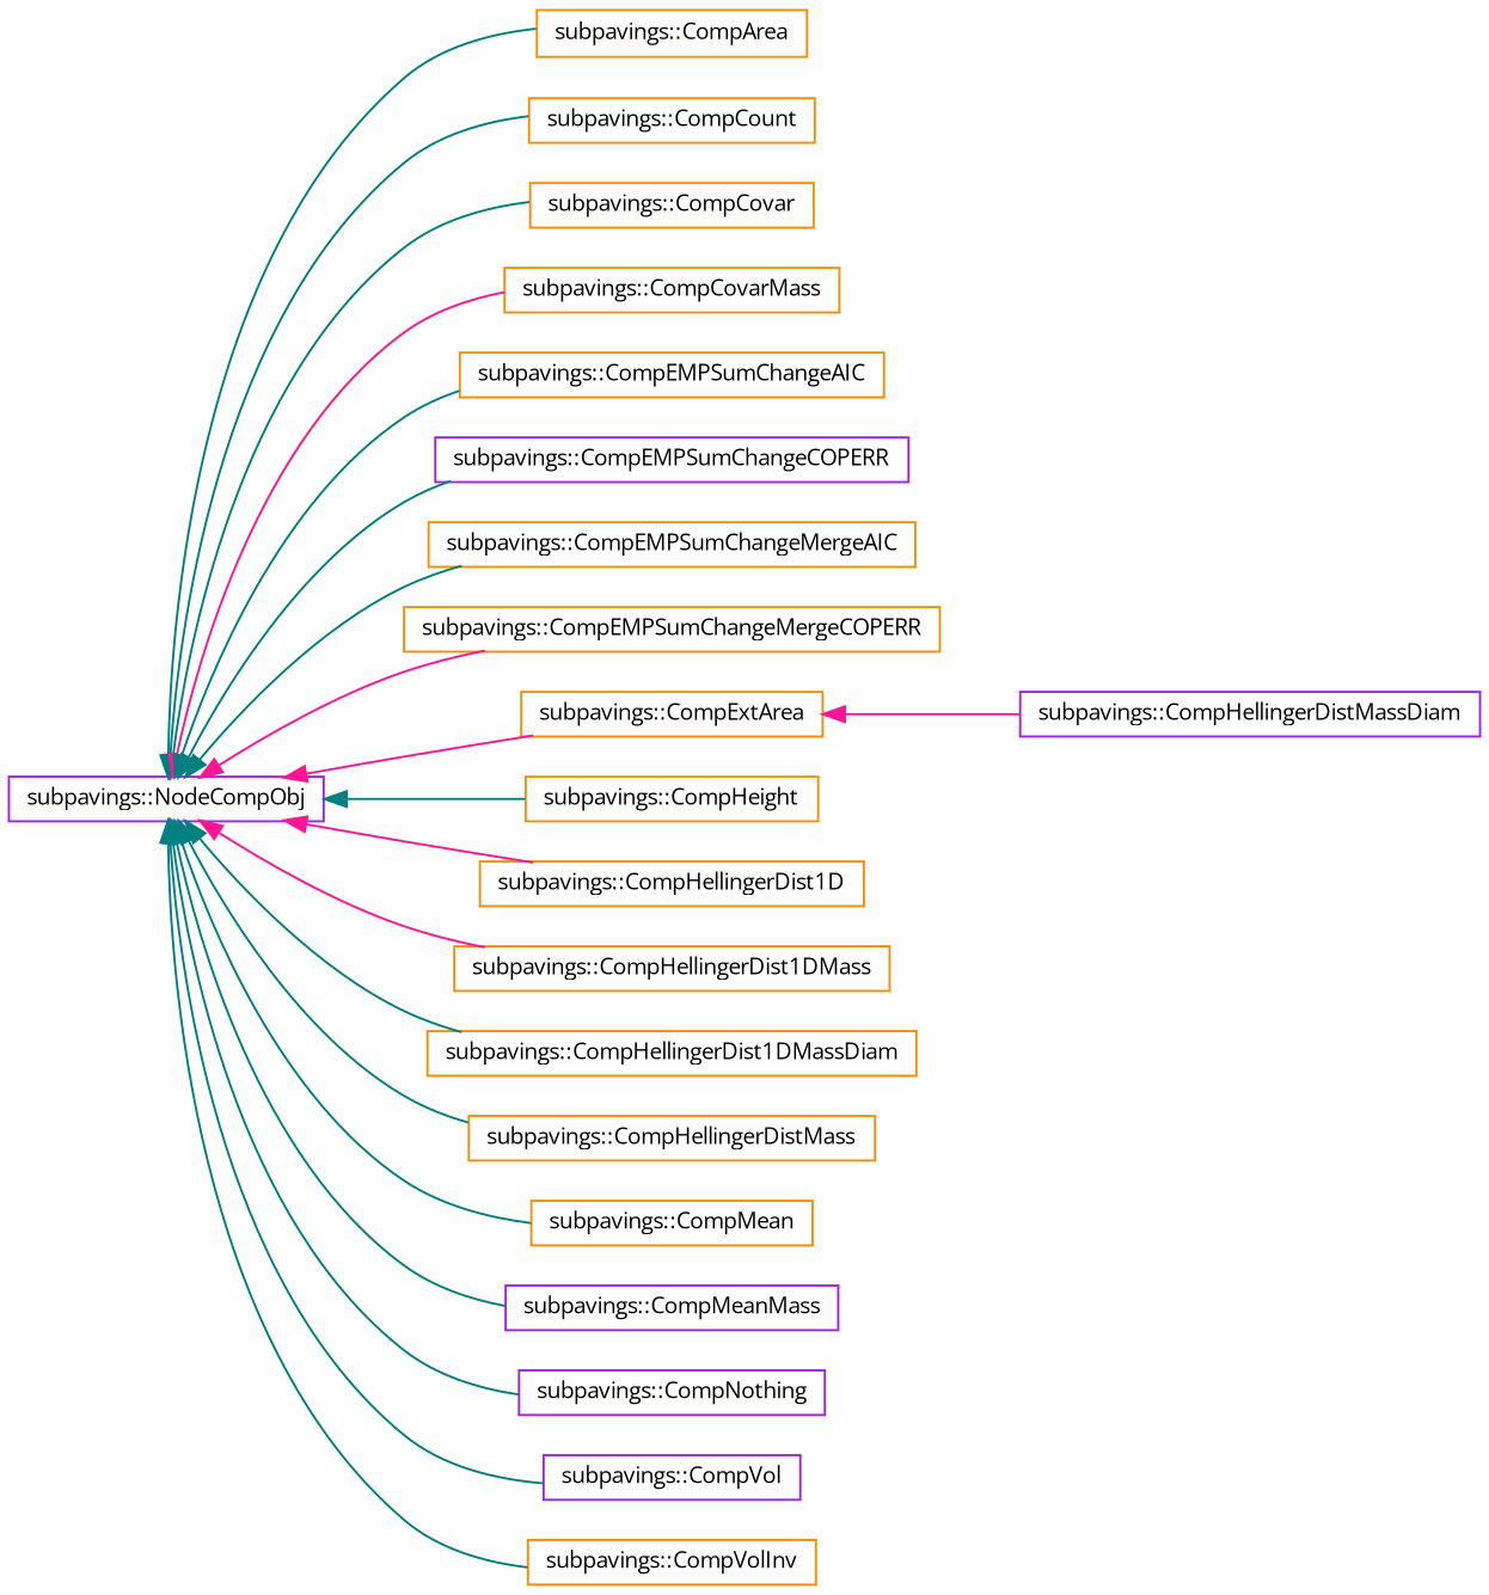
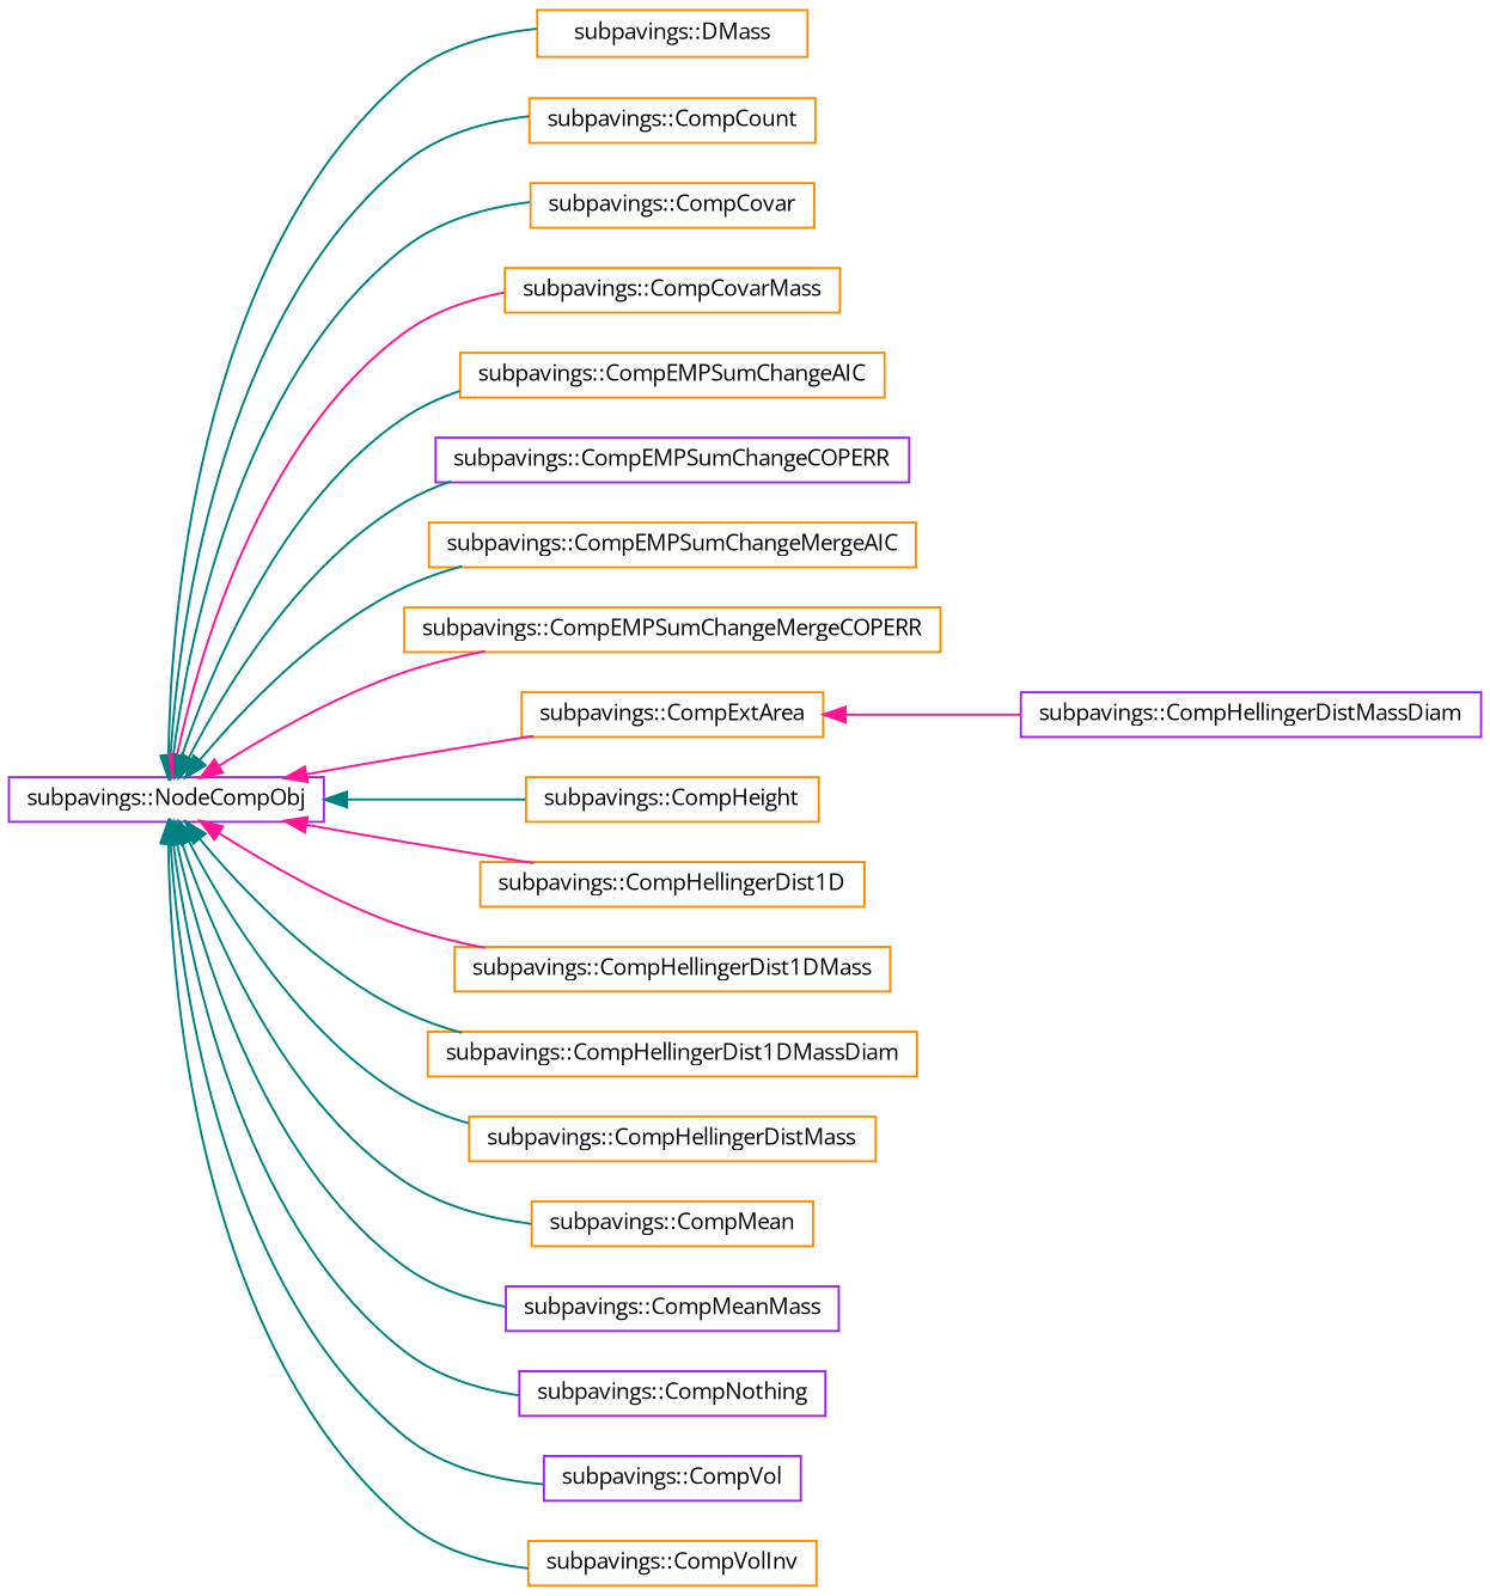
  digraph {
    fontname="Open Sans"
    rankdir=LR
    node [color=darkorange fillcolor=white fontname="Open Sans" fontsize=10 shape=record style=filled]
    edge [color=teal dir=back fontname="Open Sans" fontsize=10 labelfontname=FreeSans labelfontsize=10 style=solid]
    n1 [color=purple height=0.2 label="subpavings::NodeCompObj" width=0.4]
-   n2 [height=0.2 label="subpavings::CompArea" width=0.4]
+   n2 [height=0.2 label="subpavings::DMass" width=0.4]
    n3 [height=0.2 label="subpavings::CompCount" width=0.4]
    n4 [height=0.2 label="subpavings::CompCovar" width=0.4]
    n5 [height=0.2 label="subpavings::CompCovarMass" width=0.4]
    n6 [height=0.2 label="subpavings::CompEMPSumChangeAIC" width=0.4]
    n7 [color=purple height=0.2 label="subpavings::CompEMPSumChangeCOPERR" width=0.4]
    n8 [height=0.2 label="subpavings::CompEMPSumChangeMergeAIC" width=0.4]
    n9 [height=0.2 label="subpavings::CompEMPSumChangeMergeCOPERR" width=0.4]
    n10 [height=0.2 label="subpavings::CompExtArea" width=0.4]
    n11 [height=0.2 label="subpavings::CompHeight" width=0.4]
    n12 [height=0.2 label="subpavings::CompHellingerDist1D" width=0.4]
    n13 [height=0.2 label="subpavings::CompHellingerDist1DMass" width=0.4]
    n14 [height=0.2 label="subpavings::CompHellingerDist1DMassDiam" width=0.4]
    n15 [height=0.2 label="subpavings::CompHellingerDistMass" width=0.4]
    n16 [height=0.2 label="subpavings::CompMean" width=0.4]
    n17 [color=purple height=0.2 label="subpavings::CompMeanMass" width=0.4]
    n18 [color=purple height=0.2 label="subpavings::CompNothing" width=0.4]
    n19 [color=purple height=0.2 label="subpavings::CompVol" width=0.4]
    n20 [height=0.2 label="subpavings::CompVolInv" width=0.4]
    n21 [color=purple height=0.2 label="subpavings::CompHellingerDistMassDiam" width=0.4]
    n1 -> n2
    n1 -> n3
    n1 -> n4
    n1 -> n5 [color=deeppink]
    n1 -> n6
    n1 -> n7
    n1 -> n8
    n1 -> n9 [color=deeppink]
    n1 -> n10 [color=deeppink]
    n1 -> n11
    n1 -> n12 [color=deeppink]
    n1 -> n13 [color=deeppink]
    n1 -> n14
    n1 -> n15
    n1 -> n16
    n1 -> n17
    n1 -> n18
    n1 -> n19
    n1 -> n20
    n10 -> n21 [color=deeppink]
  }
